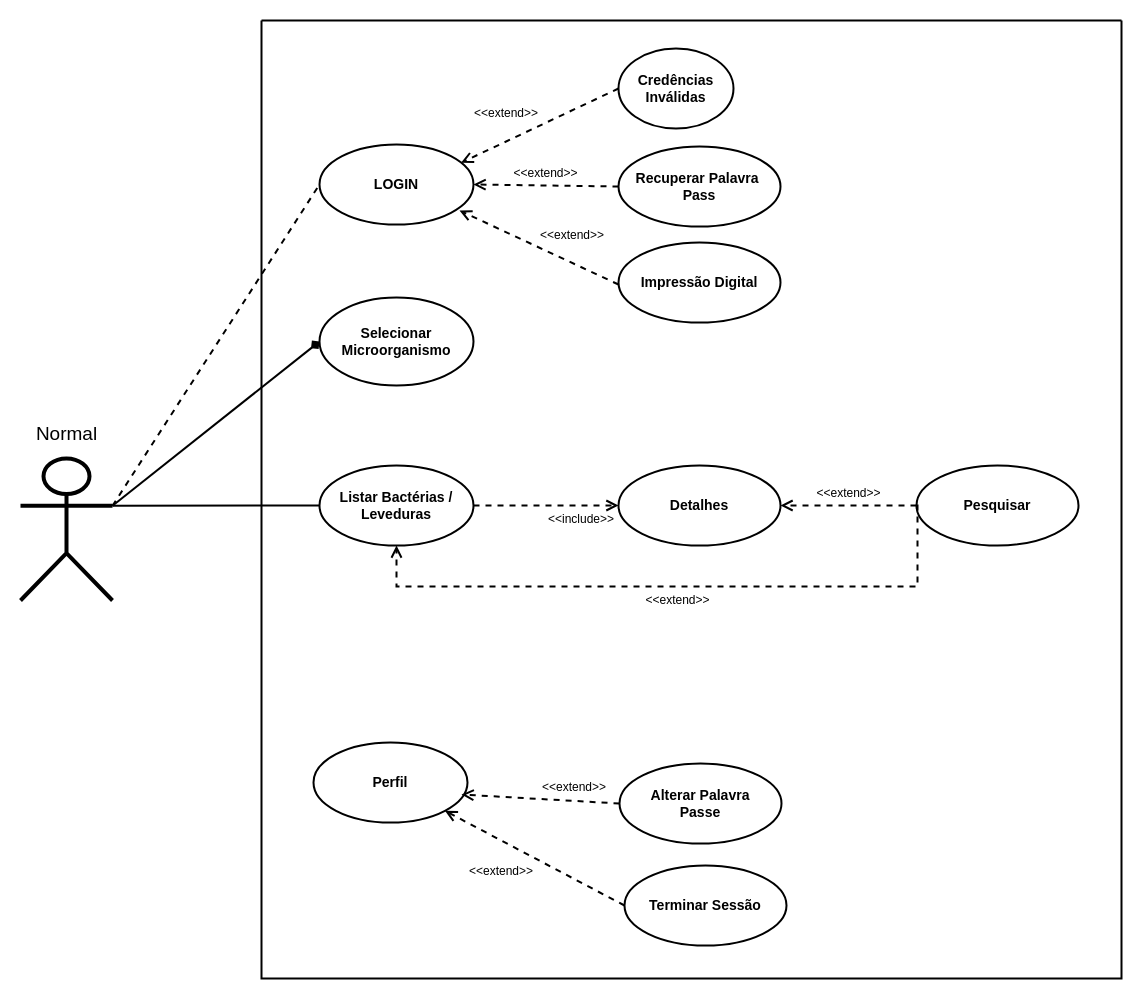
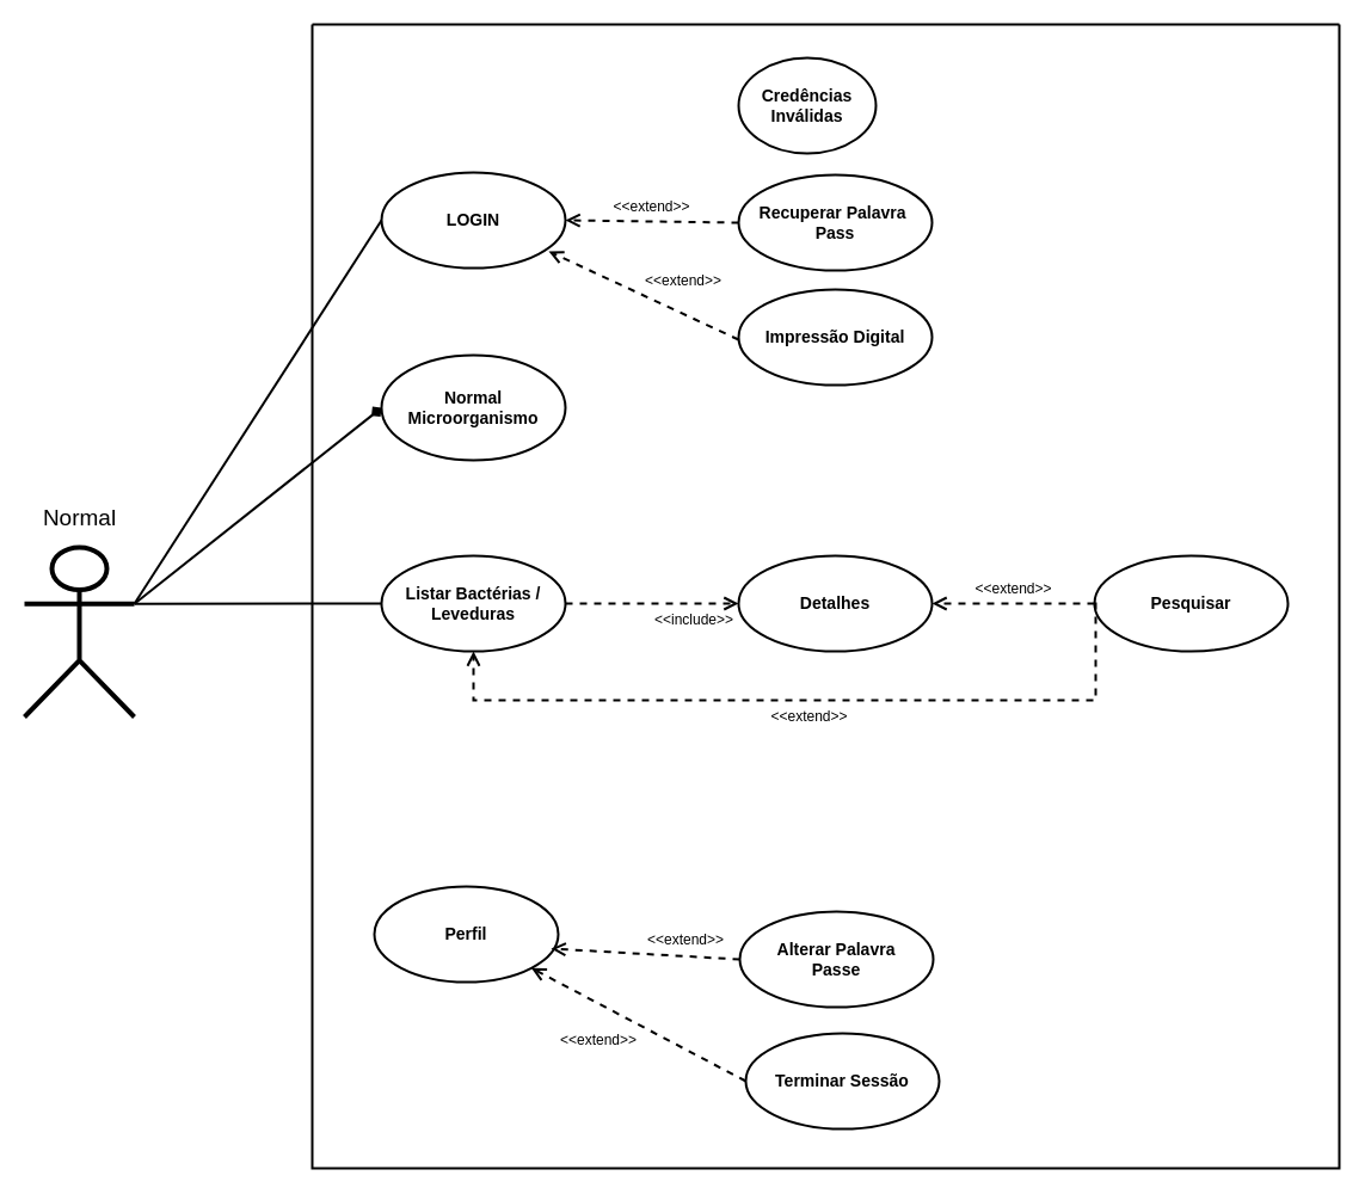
  <mxCell id="0" />
  <mxCell id="1" parent="0" />
  <mxCell id="2" value="" style="swimlane;startSize=0;strokeWidth=2;rounded=1;swimlaneLine=0;fillColor=none;labelBackgroundColor=none;perimeterSpacing=2;" vertex="1" parent="1"><mxGeometry x="261" y="20" width="860" height="958" as="geometry" /></mxCell>
  <mxCell id="3" value="LOGIN" style="ellipse;whiteSpace=wrap;html=1;fillColor=none;strokeWidth=2;fontSize=14;fontStyle=1;labelBackgroundColor=none;" vertex="1" parent="2"><mxGeometry x="58" y="124" width="154" height="80" as="geometry" /></mxCell>
- <mxCell id="4" value="Selecionar Microorganismo" style="ellipse;whiteSpace=wrap;fillColor=none;strokeWidth=2;fontSize=14;fontStyle=1;html=1;align=center;labelBackgroundColor=none;" vertex="1" parent="2"><mxGeometry x="58" y="277" width="154" height="88" as="geometry" /></mxCell>
+ <mxCell id="4" value="Normal Microorganismo" style="ellipse;whiteSpace=wrap;fillColor=none;strokeWidth=2;fontSize=14;fontStyle=1;html=1;align=center;labelBackgroundColor=none;" vertex="1" parent="2"><mxGeometry x="58" y="277" width="154" height="88" as="geometry" /></mxCell>
  <mxCell id="5" value="Listar Bactérias / Leveduras" style="ellipse;whiteSpace=wrap;html=1;fillColor=none;strokeWidth=2;fontSize=14;fontStyle=1;labelBackgroundColor=none;" vertex="1" parent="2"><mxGeometry x="58" y="445" width="154" height="80" as="geometry" /></mxCell>
  <mxCell id="6" value="Perfil" style="ellipse;whiteSpace=wrap;html=1;fillColor=none;strokeWidth=2;fontSize=14;fontStyle=1;labelBackgroundColor=none;" vertex="1" parent="2"><mxGeometry x="52" y="722" width="154" height="80" as="geometry" /></mxCell>
  <mxCell id="7" value="Credências Inválidas" style="ellipse;whiteSpace=wrap;html=1;fillColor=none;strokeWidth=2;fontSize=14;fontStyle=1;labelBackgroundColor=none;" vertex="1" parent="2"><mxGeometry x="357" y="28" width="115" height="80" as="geometry" /></mxCell>
- <mxCell id="8" value="&amp;lt;&amp;lt;extend&amp;gt;&amp;gt;" style="endArrow=open;startArrow=none;endFill=0;startFill=0;endSize=8;html=1;verticalAlign=bottom;dashed=1;labelBackgroundColor=none;rounded=0;strokeWidth=2;exitX=0;exitY=0.5;exitDx=0;exitDy=0;entryX=0.919;entryY=0.228;entryDx=0;entryDy=0;fontColor=default;spacingBottom=3;labelPosition=left;verticalLabelPosition=top;align=right;entryPerimeter=0;fontSize=12;" edge="1" parent="2" source="7" target="3"><mxGeometry width="160" relative="1" as="geometry"><mxPoint x="275" y="250" as="sourcePoint" /><mxPoint x="435" y="250" as="targetPoint" /></mxGeometry></mxCell>
  <mxCell id="9" value="Recuperar Palavra&amp;nbsp;&lt;div&gt;Pass&lt;/div&gt;" style="ellipse;whiteSpace=wrap;html=1;fillColor=none;strokeWidth=2;fontSize=14;fontStyle=1;labelBackgroundColor=none;" vertex="1" parent="2"><mxGeometry x="357" y="126" width="162" height="80" as="geometry" /></mxCell>
  <mxCell id="10" value="&amp;lt;&amp;lt;extend&amp;gt;&amp;gt;" style="endArrow=open;startArrow=none;endFill=0;startFill=0;endSize=8;html=1;verticalAlign=bottom;dashed=1;labelBackgroundColor=none;rounded=0;strokeWidth=2;exitX=0;exitY=0.5;exitDx=0;exitDy=0;entryX=1;entryY=0.5;entryDx=0;entryDy=0;fontColor=default;spacingBottom=3;labelPosition=center;verticalLabelPosition=top;align=center;fontSize=12;" edge="1" parent="2" source="9" target="3"><mxGeometry width="160" relative="1" as="geometry"><mxPoint x="271" y="341" as="sourcePoint" /><mxPoint x="202" y="173" as="targetPoint" /></mxGeometry></mxCell>
  <mxCell id="11" value="Impressão Digital" style="ellipse;whiteSpace=wrap;html=1;fillColor=none;strokeWidth=2;fontSize=14;fontStyle=1;labelBackgroundColor=none;" vertex="1" parent="2"><mxGeometry x="357" y="222" width="162" height="80" as="geometry" /></mxCell>
  <mxCell id="12" value="&amp;lt;&amp;lt;extend&amp;gt;&amp;gt;" style="endArrow=open;startArrow=none;endFill=0;startFill=0;endSize=8;html=1;verticalAlign=bottom;dashed=1;labelBackgroundColor=none;rounded=0;strokeWidth=2;exitX=0;exitY=0.5;exitDx=0;exitDy=0;entryX=0.909;entryY=0.825;entryDx=0;entryDy=0;fontColor=default;spacingBottom=3;entryPerimeter=0;labelPosition=right;verticalLabelPosition=top;align=left;fontSize=12;" edge="1" parent="2" target="3"><mxGeometry width="160" relative="1" as="geometry"><mxPoint x="357.0" y="264" as="sourcePoint" /><mxPoint x="206" y="192" as="targetPoint" /></mxGeometry></mxCell>
  <mxCell id="13" value="Detalhes" style="ellipse;whiteSpace=wrap;html=1;fillColor=none;strokeWidth=2;fontSize=14;fontStyle=1;labelBackgroundColor=none;" vertex="1" parent="2"><mxGeometry x="357" y="445" width="162" height="80" as="geometry" /></mxCell>
  <mxCell id="14" value="&amp;lt;&amp;lt;include&amp;gt;&amp;gt;" style="endArrow=open;startArrow=none;endFill=0;startFill=0;endSize=8;html=1;verticalAlign=top;dashed=1;labelBackgroundColor=none;rounded=0;strokeWidth=2;fontColor=default;spacingBottom=3;labelPosition=right;verticalLabelPosition=bottom;align=left;exitX=1;exitY=0.5;exitDx=0;exitDy=0;entryX=0;entryY=0.5;entryDx=0;entryDy=0;fontSize=12;" edge="1" parent="2" source="5" target="13"><mxGeometry width="160" relative="1" as="geometry"><mxPoint x="228" y="807" as="sourcePoint" /><mxPoint x="444" y="739" as="targetPoint" /></mxGeometry></mxCell>
  <mxCell id="15" value="Pesquisar" style="ellipse;whiteSpace=wrap;html=1;fillColor=none;strokeWidth=2;fontSize=14;fontStyle=1;labelBackgroundColor=none;" vertex="1" parent="2"><mxGeometry x="655" y="445" width="162" height="80" as="geometry" /></mxCell>
  <mxCell id="16" value="&amp;lt;&amp;lt;extend&amp;gt;&amp;gt;" style="endArrow=open;startArrow=none;endFill=0;startFill=0;endSize=8;html=1;verticalAlign=top;dashed=1;labelBackgroundColor=none;rounded=0;strokeWidth=2;exitX=0;exitY=0.5;exitDx=0;exitDy=0;fontColor=default;spacingBottom=3;labelPosition=center;verticalLabelPosition=bottom;align=center;edgeStyle=orthogonalEdgeStyle;fontSize=12;entryX=0.5;entryY=1;entryDx=0;entryDy=0;" edge="1" parent="2" source="15" target="5"><mxGeometry width="160" relative="1" as="geometry"><mxPoint x="622.74" y="687.65" as="sourcePoint" /><mxPoint x="226" y="513" as="targetPoint" /><Array as="points"><mxPoint x="656" y="566" /><mxPoint x="135" y="566" /></Array></mxGeometry></mxCell>
  <mxCell id="17" value="&amp;lt;&amp;lt;extend&amp;gt;&amp;gt;" style="endArrow=open;startArrow=none;endFill=0;startFill=0;endSize=8;html=1;verticalAlign=bottom;dashed=1;labelBackgroundColor=none;rounded=0;strokeWidth=2;exitX=0;exitY=0.5;exitDx=0;exitDy=0;entryX=1;entryY=0.5;entryDx=0;entryDy=0;fontColor=default;spacingBottom=3;labelPosition=center;verticalLabelPosition=top;align=center;fontSize=12;" edge="1" parent="2" source="15" target="13"><mxGeometry width="160" relative="1" as="geometry"><mxPoint x="719" y="577" as="sourcePoint" /><mxPoint x="560" y="503" as="targetPoint" /></mxGeometry></mxCell>
  <mxCell id="18" value="Alterar Palavra&lt;div&gt;Passe&lt;/div&gt;" style="ellipse;whiteSpace=wrap;html=1;fillColor=none;strokeWidth=2;fontSize=14;fontStyle=1;labelBackgroundColor=none;" vertex="1" parent="2"><mxGeometry x="358" y="743" width="162" height="80" as="geometry" /></mxCell>
  <mxCell id="19" value="&amp;lt;&amp;lt;extend&amp;gt;&amp;gt;" style="endArrow=open;startArrow=none;endFill=0;startFill=0;endSize=8;html=1;verticalAlign=bottom;dashed=1;labelBackgroundColor=none;rounded=0;strokeWidth=2;exitX=0;exitY=0.5;exitDx=0;exitDy=0;entryX=0.961;entryY=0.65;entryDx=0;entryDy=0;fontColor=default;spacingBottom=3;entryPerimeter=0;labelPosition=right;verticalLabelPosition=top;align=left;fontSize=12;" edge="1" parent="2" source="18" target="6"><mxGeometry width="160" relative="1" as="geometry"><mxPoint x="276" y="1020" as="sourcePoint" /><mxPoint x="200" y="773" as="targetPoint" /></mxGeometry></mxCell>
  <mxCell id="20" value="Terminar Sessão" style="ellipse;whiteSpace=wrap;html=1;fillColor=none;strokeWidth=2;fontSize=14;fontStyle=1;labelBackgroundColor=none;" vertex="1" parent="2"><mxGeometry x="363" y="845" width="162" height="80" as="geometry" /></mxCell>
  <mxCell id="21" value="&amp;lt;&amp;lt;extend&amp;gt;&amp;gt;" style="endArrow=open;startArrow=none;endFill=0;startFill=0;endSize=8;html=1;verticalAlign=top;dashed=1;labelBackgroundColor=none;rounded=0;strokeWidth=2;exitX=0;exitY=0.5;exitDx=0;exitDy=0;entryX=1;entryY=1;entryDx=0;entryDy=0;fontColor=default;spacingBottom=3;labelPosition=left;verticalLabelPosition=bottom;align=right;fontSize=12;" edge="1" parent="2" source="20" target="6"><mxGeometry width="160" relative="1" as="geometry"><mxPoint x="276" y="1119" as="sourcePoint" /><mxPoint x="200" y="873" as="targetPoint" /></mxGeometry></mxCell>
  <mxCell id="22" value="&lt;div&gt;Normal&lt;/div&gt;" style="shape=umlActor;verticalLabelPosition=top;verticalAlign=bottom;html=1;outlineConnect=0;strokeWidth=4;labelPosition=center;align=center;spacingTop=3;spacingBottom=4;fontSize=19;fontStyle=0;spacing=8;perimeterSpacing=0;labelBackgroundColor=none;labelBorderColor=none;fillColor=none;" vertex="1" parent="1"><mxGeometry x="20" y="458" width="92" height="142" as="geometry" /></mxCell>
  <mxCell id="23" value="" style="endArrow=diamond;html=1;rounded=0;entryX=0;entryY=0.5;entryDx=0;entryDy=0;fontColor=default;strokeWidth=2;exitX=1;exitY=0.333;exitDx=0;exitDy=0;exitPerimeter=0;labelBackgroundColor=none;" edge="1" parent="1" source="22" target="4"><mxGeometry width="50" height="50" relative="1" as="geometry"><mxPoint x="78" y="309" as="sourcePoint" /><mxPoint x="363" y="431" as="targetPoint" /></mxGeometry></mxCell>
  <mxCell id="24" value="" style="endArrow=none;html=1;rounded=0;exitX=1;exitY=0.333;exitDx=0;exitDy=0;exitPerimeter=0;entryX=0;entryY=0.5;entryDx=0;entryDy=0;fontColor=default;strokeWidth=2;labelBackgroundColor=none;" edge="1" parent="1" source="22" target="5"><mxGeometry width="50" height="50" relative="1" as="geometry"><mxPoint x="75" y="541" as="sourcePoint" /><mxPoint x="358" y="556" as="targetPoint" /></mxGeometry></mxCell>
- <mxCell id="25" value="" style="endArrow=none;html=1;rounded=0;exitX=1;exitY=0.333;exitDx=0;exitDy=0;exitPerimeter=0;entryX=0;entryY=0.5;entryDx=0;entryDy=0;fontColor=default;strokeWidth=2;labelBackgroundColor=none;dashed=1;" edge="1" parent="1" source="22" target="3"><mxGeometry width="50" height="50" relative="1" as="geometry"><mxPoint x="313" y="375" as="sourcePoint" /><mxPoint x="363" y="325" as="targetPoint" /></mxGeometry></mxCell>
+ <mxCell id="25" value="" style="endArrow=none;html=1;rounded=0;exitX=1;exitY=0.333;exitDx=0;exitDy=0;exitPerimeter=0;entryX=0;entryY=0.5;entryDx=0;entryDy=0;fontColor=default;strokeWidth=2;labelBackgroundColor=none;" edge="1" parent="1" source="22" target="3"><mxGeometry width="50" height="50" relative="1" as="geometry"><mxPoint x="313" y="375" as="sourcePoint" /><mxPoint x="363" y="325" as="targetPoint" /></mxGeometry></mxCell>
